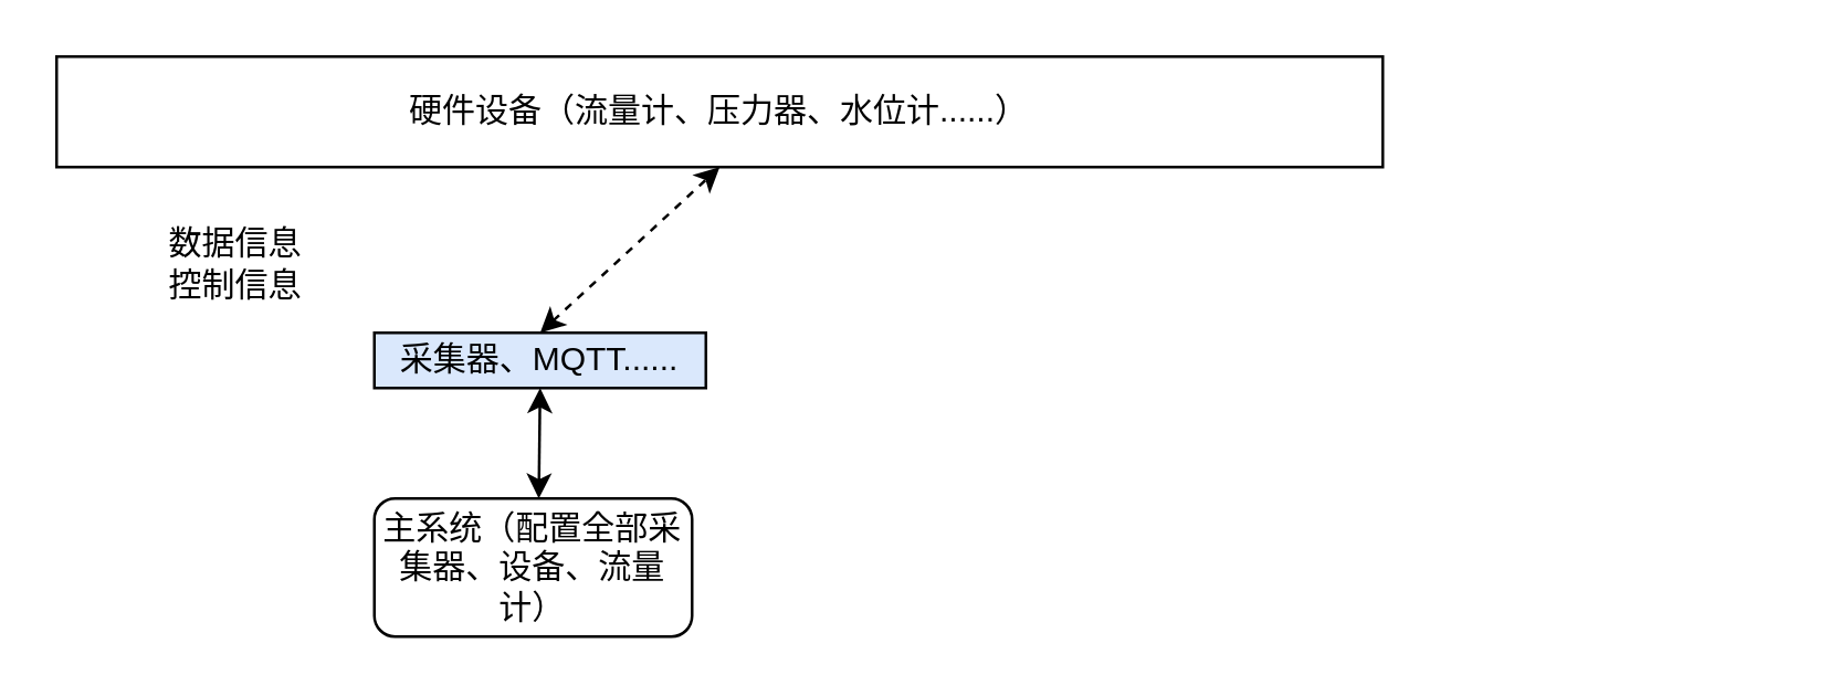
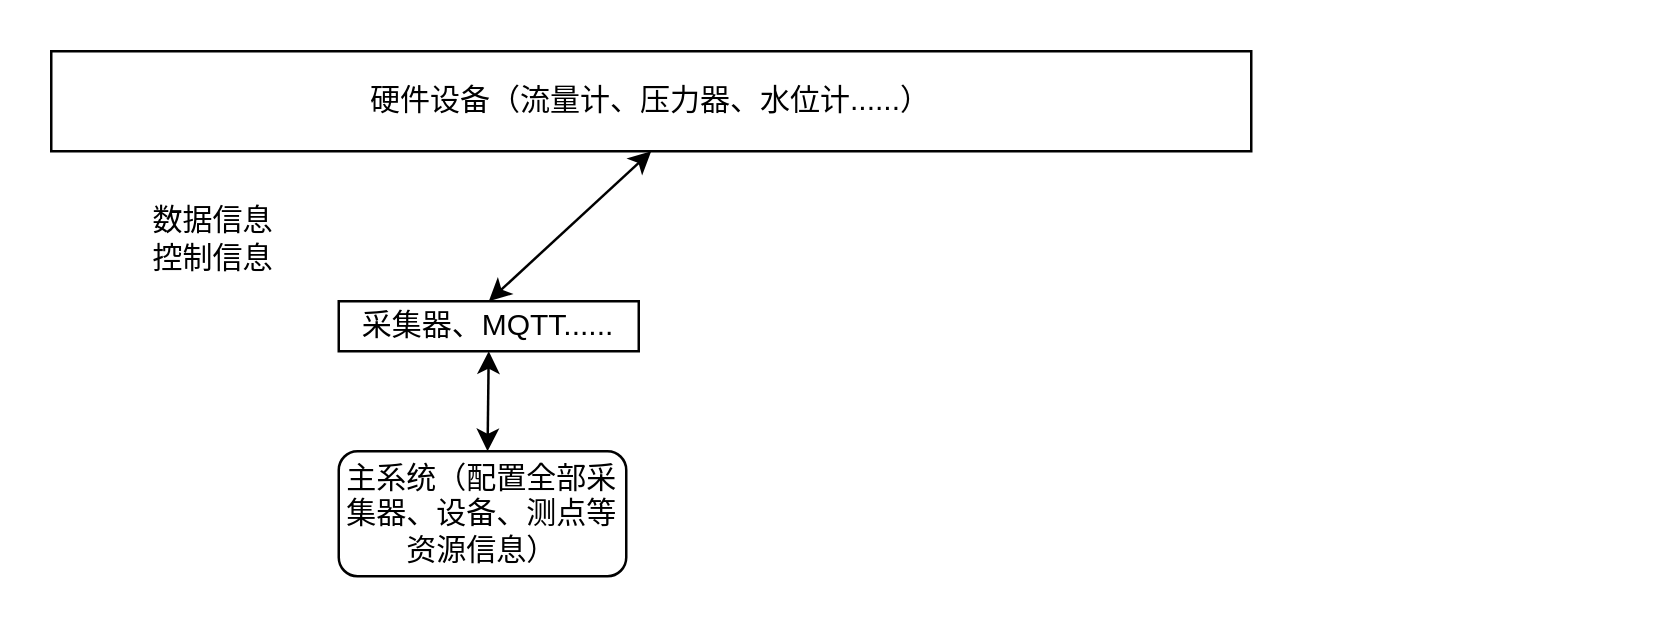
  <mxCell id="0" />
  <mxCell id="1" parent="0" />
- <mxCell id="2" value="主系统（配置全部采集器、设备、流量计）" style="rounded=1;whiteSpace=wrap;html=1;fontSize=12;glass=0;strokeWidth=1;shadow=0;" parent="1" vertex="1"><mxGeometry x="135" y="180" width="115" height="50" as="geometry" /></mxCell>
+ <mxCell id="2" value="主系统（配置全部采集器、设备、测点等资源信息）" style="rounded=1;whiteSpace=wrap;html=1;fontSize=12;glass=0;strokeWidth=1;shadow=0;" parent="1" vertex="1"><mxGeometry x="135" y="180" width="115" height="50" as="geometry" /></mxCell>
  <mxCell id="3" value="硬件设备（流量计、压力器、水位计......）" style="rounded=0;whiteSpace=wrap;html=1;" parent="1" vertex="1"><mxGeometry x="20" y="20" width="480" height="40" as="geometry" /></mxCell>
- <mxCell id="4" value="" style="endArrow=classic;startArrow=classic;html=1;rounded=0;entryX=0.5;entryY=1;entryDx=0;entryDy=0;exitX=0.5;exitY=0;exitDx=0;exitDy=0;dashed=1;" parent="1" source="11" target="3" edge="1"><mxGeometry width="50" height="50" relative="1" as="geometry"><mxPoint x="260" y="160" as="sourcePoint" /><mxPoint x="260" y="110" as="targetPoint" /></mxGeometry></mxCell>
+ <mxCell id="4" value="" style="endArrow=classic;startArrow=classic;html=1;rounded=0;entryX=0.5;entryY=1;entryDx=0;entryDy=0;exitX=0.5;exitY=0;exitDx=0;exitDy=0;" parent="1" source="11" target="3" edge="1"><mxGeometry width="50" height="50" relative="1" as="geometry"><mxPoint x="260" y="160" as="sourcePoint" /><mxPoint x="260" y="110" as="targetPoint" /></mxGeometry></mxCell>
  <mxCell id="5" value="数据信息&lt;br&gt;控制信息" style="text;html=1;strokeColor=none;fillColor=none;align=center;verticalAlign=middle;whiteSpace=wrap;rounded=0;" parent="1" vertex="1"><mxGeometry x="55" y="80" width="60" height="30" as="geometry" /></mxCell>
  <mxCell id="6" value="" style="endArrow=classic;startArrow=classic;html=1;rounded=0;entryX=0.5;entryY=1;entryDx=0;entryDy=0;exitX=0.5;exitY=0;exitDx=0;exitDy=0;" parent="1" source="11" edge="1"><mxGeometry width="50" height="50" relative="1" as="geometry"><mxPoint x="194.52" y="180" as="sourcePoint" /><mxPoint x="194.52" y="130" as="targetPoint" /></mxGeometry></mxCell>
  <mxCell id="7" style="edgeStyle=orthogonalEdgeStyle;rounded=0;orthogonalLoop=1;jettySize=auto;html=1;entryX=0;entryY=0.5;entryDx=0;entryDy=0;" parent="1" edge="1"><mxGeometry relative="1" as="geometry"><mxPoint x="640" y="60" as="targetPoint" /></mxGeometry></mxCell>
  <mxCell id="8" style="edgeStyle=orthogonalEdgeStyle;rounded=0;orthogonalLoop=1;jettySize=auto;html=1;exitX=1;exitY=0.5;exitDx=0;exitDy=0;entryX=0;entryY=0.5;entryDx=0;entryDy=0;" parent="1" edge="1"><mxGeometry relative="1" as="geometry"><mxPoint x="640" y="140" as="targetPoint" /></mxGeometry></mxCell>
  <mxCell id="9" style="edgeStyle=orthogonalEdgeStyle;rounded=0;orthogonalLoop=1;jettySize=auto;html=1;exitX=1;exitY=0.5;exitDx=0;exitDy=0;entryX=0;entryY=0.5;entryDx=0;entryDy=0;" parent="1" edge="1"><mxGeometry relative="1" as="geometry"><mxPoint x="640" y="230" as="targetPoint" /></mxGeometry></mxCell>
  <mxCell id="10" value="" style="endArrow=classic;startArrow=classic;html=1;rounded=0;entryX=0.5;entryY=1;entryDx=0;entryDy=0;exitX=0.5;exitY=0;exitDx=0;exitDy=0;" parent="1" target="11" edge="1"><mxGeometry width="50" height="50" relative="1" as="geometry"><mxPoint x="194.52" y="180" as="sourcePoint" /><mxPoint x="194.52" y="130" as="targetPoint" /></mxGeometry></mxCell>
- <mxCell id="11" value="采集器、MQTT......" style="rounded=0;whiteSpace=wrap;html=1;fillColor=#dae8fc;" parent="1" vertex="1"><mxGeometry x="135" y="120" width="120" height="20" as="geometry" /></mxCell>
+ <mxCell id="11" value="采集器、MQTT......" style="rounded=0;whiteSpace=wrap;html=1;" parent="1" vertex="1"><mxGeometry x="135" y="120" width="120" height="20" as="geometry" /></mxCell>
